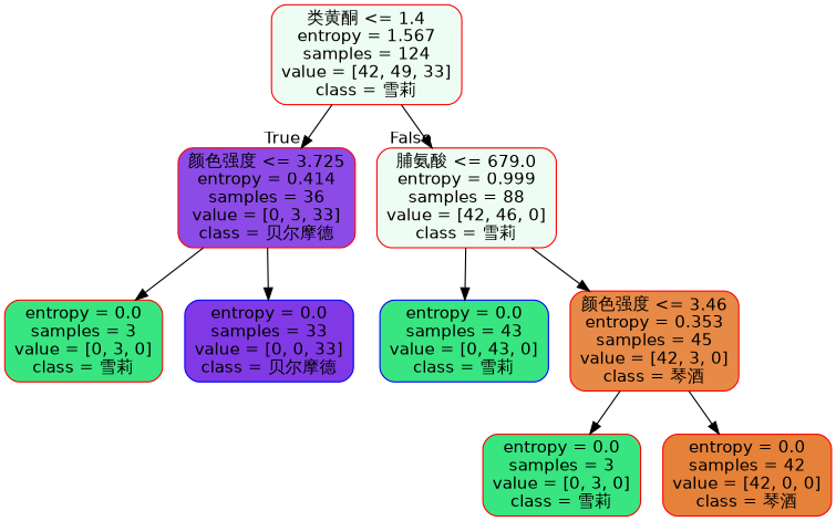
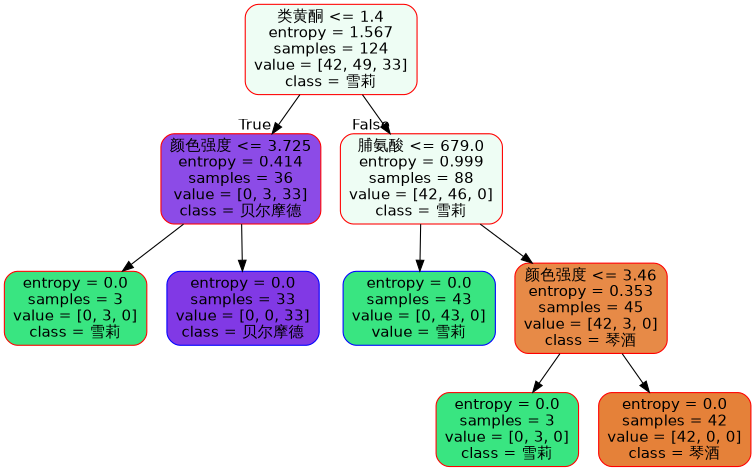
  digraph {
    node [color=red fillcolor="#39e581" fontname=helvetica shape=box style="filled, rounded"]
    edge [fontname=helvetica]
    n1 [fillcolor="#eefdf4" label="类黄酮 <= 1.4\nentropy = 1.567\nsamples = 124\nvalue = [42, 49, 33]\nclass = 雪莉"]
    n2 [fillcolor="#8c4be7" label="颜色强度 <= 3.725\nentropy = 0.414\nsamples = 36\nvalue = [0, 3, 33]\nclass = 贝尔摩德"]
    n3 [fillcolor="#eefdf4" label="脯氨酸 <= 679.0\nentropy = 0.999\nsamples = 88\nvalue = [42, 46, 0]\nclass = 雪莉"]
    n4 [label="entropy = 0.0\nsamples = 3\nvalue = [0, 3, 0]\nclass = 雪莉"]
    n5 [color=blue fillcolor="#8139e5" label="entropy = 0.0\nsamples = 33\nvalue = [0, 0, 33]\nclass = 贝尔摩德"]
-   n6 [color=blue label="entropy = 0.0\nsamples = 43\nvalue = [0, 43, 0]\nclass = 雪莉"]
+   n6 [color=blue label="entropy = 0.0\nsamples = 43\nvalue = [0, 43, 0]\nvalue = 雪莉"]
    n7 [fillcolor="#e78a47" label="颜色强度 <= 3.46\nentropy = 0.353\nsamples = 45\nvalue = [42, 3, 0]\nclass = 琴酒"]
    n8 [label="entropy = 0.0\nsamples = 3\nvalue = [0, 3, 0]\nclass = 雪莉"]
    n9 [fillcolor="#e58139" label="entropy = 0.0\nsamples = 42\nvalue = [42, 0, 0]\nclass = 琴酒"]
    n1 -> n2 [headlabel=True labelangle=45 labeldistance=2.5]
    n1 -> n3 [headlabel=False labelangle=-45 labeldistance=2.5]
    n2 -> n4
    n2 -> n5
    n3 -> n6
    n3 -> n7
    n7 -> n8
    n7 -> n9
  }
